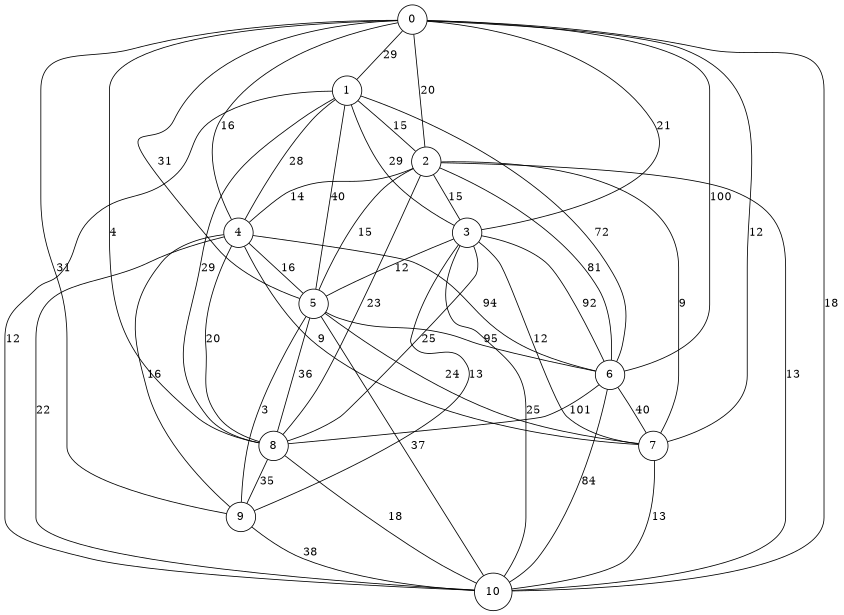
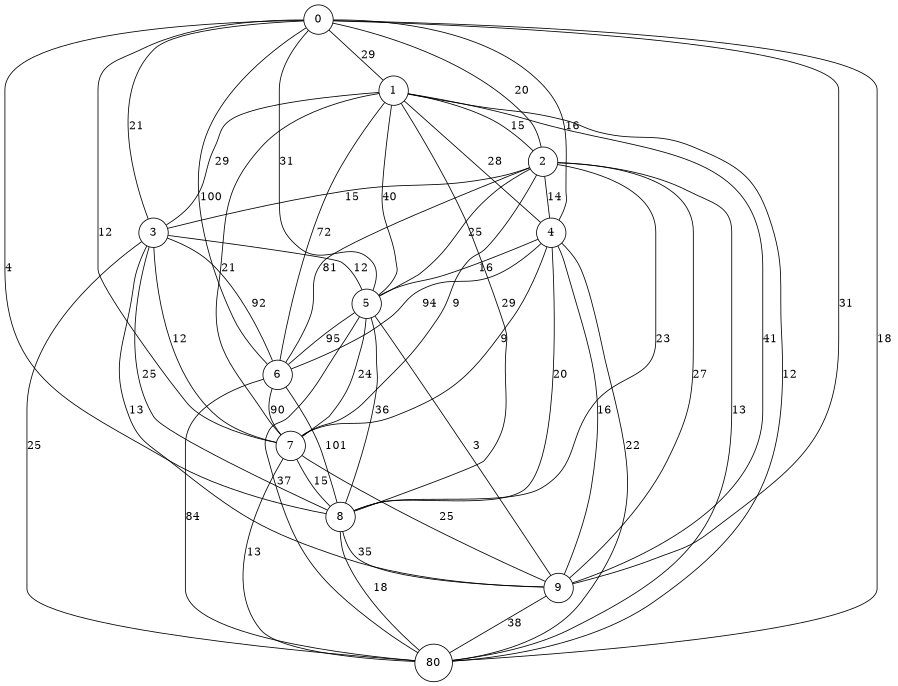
  graph {
    rankdir=TB
    node [shape=circle]
    0
    1
    2
    3
    4
    5
    6
    7
    8
    9
-   10
+   10 [label=80]
    0 -- 1 [label=29]
    0 -- 2 [label=20]
    0 -- 3 [label=21]
    0 -- 4 [label=16]
    0 -- 5 [label=31]
    0 -- 6 [label=100]
    0 -- 7 [label=12]
    0 -- 8 [label=4]
    0 -- 9 [label=31]
    0 -- 10 [label=18]
    1 -- 2 [label=15]
    1 -- 3 [label=29]
    1 -- 4 [label=28]
    1 -- 5 [label=40]
    1 -- 6 [label=72]
+   1 -- 7 [label=21]
    1 -- 8 [label=29]
+   1 -- 9 [label=41]
    1 -- 10 [label=12]
    2 -- 3 [label=15]
    2 -- 4 [label=14]
-   2 -- 5 [label=15]
+   2 -- 5 [label=25]
    2 -- 6 [label=81]
    2 -- 7 [label=9]
    2 -- 8 [label=23]
+   2 -- 9 [label=27]
    2 -- 10 [label=13]
    3 -- 5 [label=12]
    3 -- 6 [label=92]
    3 -- 7 [label=12]
    3 -- 8 [label=25]
    3 -- 9 [label=13]
    3 -- 10 [label=25]
    4 -- 5 [label=16]
    4 -- 6 [label=94]
    4 -- 7 [label=9]
    4 -- 8 [label=20]
    4 -- 9 [label=16]
    4 -- 10 [label=22]
    5 -- 6 [label=95]
    5 -- 7 [label=24]
    5 -- 8 [label=36]
    5 -- 9 [label=3]
    5 -- 10 [label=37]
-   6 -- 7 [label=40]
+   6 -- 7 [label=90]
    6 -- 8 [label=101]
    6 -- 10 [label=84]
+   7 -- 8 [label=15]
+   7 -- 9 [label=25]
    7 -- 10 [label=13]
    8 -- 9 [label=35]
    8 -- 10 [label=18]
    9 -- 10 [label=38]
  }
